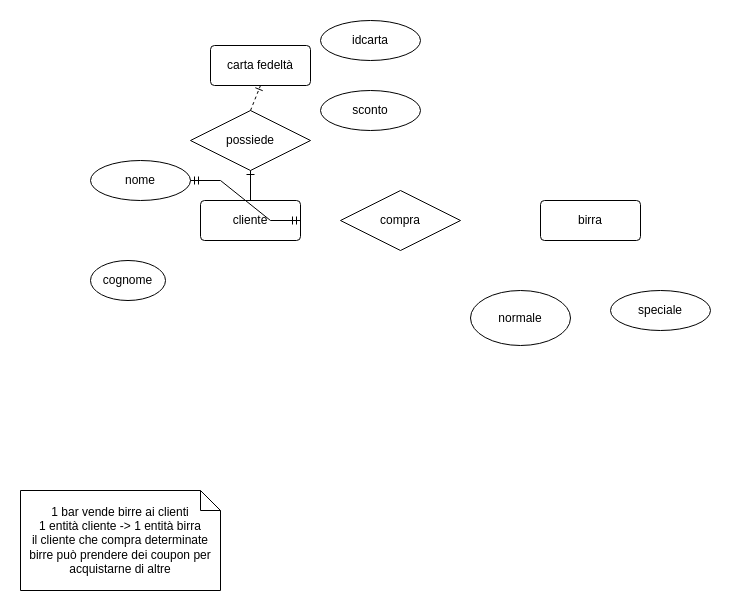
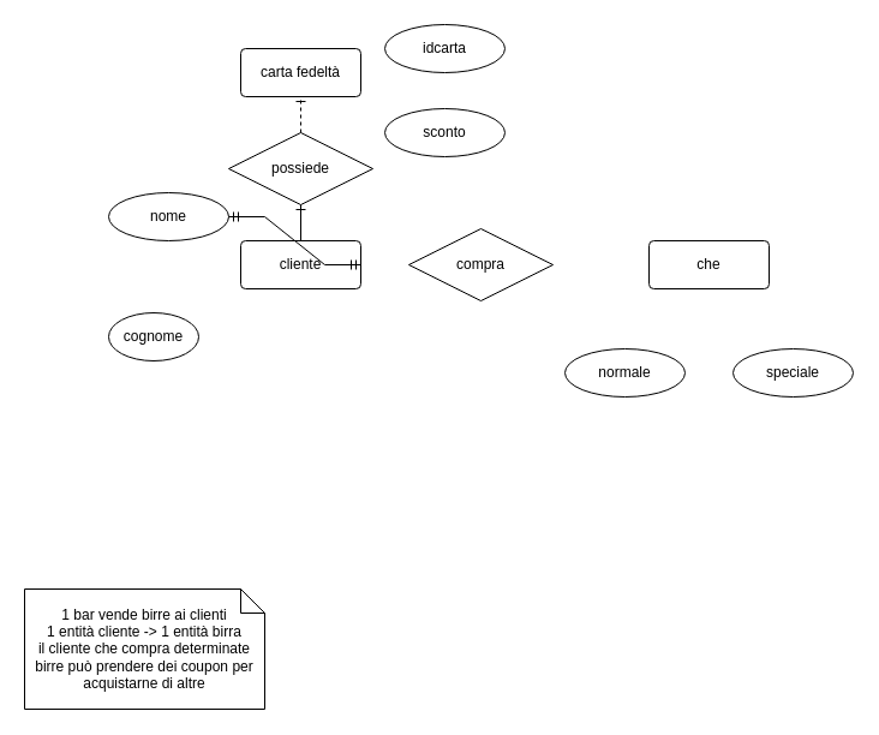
  <mxCell id="0" />
  <mxCell id="1" parent="0" />
  <mxCell id="2" value="cliente" style="rounded=1;arcSize=10;whiteSpace=wrap;html=1;align=center;" vertex="1" parent="1"><mxGeometry x="200" y="200" width="100" height="40" as="geometry" /></mxCell>
- <mxCell id="3" value="birra" style="rounded=1;arcSize=10;whiteSpace=wrap;html=1;align=center;" vertex="1" parent="1"><mxGeometry x="540" y="200" width="100" height="40" as="geometry" /></mxCell>
+ <mxCell id="3" value="che" style="rounded=1;arcSize=10;whiteSpace=wrap;html=1;align=center;" vertex="1" parent="1"><mxGeometry x="540" y="200" width="100" height="40" as="geometry" /></mxCell>
  <mxCell id="4" value="compra" style="shape=rhombus;perimeter=rhombusPerimeter;whiteSpace=wrap;html=1;align=center;" vertex="1" parent="1"><mxGeometry x="340" y="190" width="120" height="60" as="geometry" /></mxCell>
  <mxCell id="5" value="1 bar vende birre ai clienti&lt;br&gt;1 entità cliente -&amp;gt; 1 entità birra&lt;br&gt;il cliente che compra determinate birre può prendere dei coupon per acquistarne di altre" style="shape=note;size=20;whiteSpace=wrap;html=1;" vertex="1" parent="1"><mxGeometry x="20" y="490" width="200" height="100" as="geometry" /></mxCell>
  <mxCell id="6" value="nome" style="ellipse;whiteSpace=wrap;html=1;align=center;" vertex="1" parent="1"><mxGeometry x="90" y="160" width="100" height="40" as="geometry" /></mxCell>
  <mxCell id="7" value="cognome" style="ellipse;whiteSpace=wrap;html=1;align=center;" vertex="1" parent="1"><mxGeometry x="90" y="260" width="75" height="40" as="geometry" /></mxCell>
- <mxCell id="8" value="carta fedeltà" style="rounded=1;arcSize=10;whiteSpace=wrap;html=1;align=center;" vertex="1" parent="1"><mxGeometry x="210" y="45" width="100" height="40" as="geometry" /></mxCell>
+ <mxCell id="8" value="carta fedeltà" style="rounded=1;arcSize=10;whiteSpace=wrap;html=1;align=center;" vertex="1" parent="1"><mxGeometry x="200" y="40" width="100" height="40" as="geometry" /></mxCell>
  <mxCell id="9" value="idcarta" style="ellipse;whiteSpace=wrap;html=1;align=center;" vertex="1" parent="1"><mxGeometry x="320" y="20" width="100" height="40" as="geometry" /></mxCell>
  <mxCell id="10" value="sconto" style="ellipse;whiteSpace=wrap;html=1;align=center;" vertex="1" parent="1"><mxGeometry x="320" y="90" width="100" height="40" as="geometry" /></mxCell>
  <mxCell id="11" value="" style="edgeStyle=entityRelationEdgeStyle;fontSize=12;html=1;endArrow=ERmandOne;startArrow=ERmandOne;rounded=0;exitX=1;exitY=0.5;exitDx=0;exitDy=0;" edge="1" parent="1" source="2" target="6"><mxGeometry width="100" height="100" relative="1" as="geometry"><mxPoint x="220" y="260" as="sourcePoint" /><mxPoint x="320" y="160" as="targetPoint" /></mxGeometry></mxCell>
  <mxCell id="12" value="possiede" style="shape=rhombus;perimeter=rhombusPerimeter;whiteSpace=wrap;html=1;align=center;" vertex="1" parent="1"><mxGeometry x="190" y="110" width="120" height="60" as="geometry" /></mxCell>
- <mxCell id="13" value="normale" style="ellipse;whiteSpace=wrap;html=1;align=center;" vertex="1" parent="1"><mxGeometry x="470" y="290" width="100" height="55" as="geometry" /></mxCell>
+ <mxCell id="13" value="normale" style="ellipse;whiteSpace=wrap;html=1;align=center;" vertex="1" parent="1"><mxGeometry x="470" y="290" width="100" height="40" as="geometry" /></mxCell>
  <mxCell id="14" value="speciale" style="ellipse;whiteSpace=wrap;html=1;align=center;" vertex="1" parent="1"><mxGeometry x="610" y="290" width="100" height="40" as="geometry" /></mxCell>
  <mxCell id="15" value="" style="fontSize=12;html=1;endArrow=ERone;endFill=1;rounded=0;entryX=0.5;entryY=1;entryDx=0;entryDy=0;exitX=0.5;exitY=0;exitDx=0;exitDy=0;" edge="1" parent="1" source="2" target="12"><mxGeometry width="100" height="100" relative="1" as="geometry"><mxPoint x="280" y="180" as="sourcePoint" /><mxPoint x="380" y="80" as="targetPoint" /></mxGeometry></mxCell>
  <mxCell id="16" value="" style="fontSize=12;html=1;endArrow=ERone;endFill=1;rounded=0;entryX=0.5;entryY=1;entryDx=0;entryDy=0;exitX=0.5;exitY=0;exitDx=0;exitDy=0;dashed=1;" edge="1" parent="1" source="12" target="8"><mxGeometry width="100" height="100" relative="1" as="geometry"><mxPoint x="280" y="110" as="sourcePoint" /><mxPoint x="380" y="10" as="targetPoint" /></mxGeometry></mxCell>
